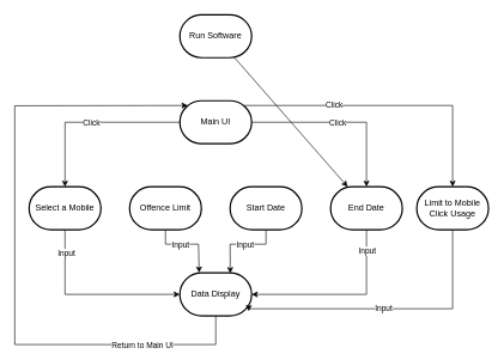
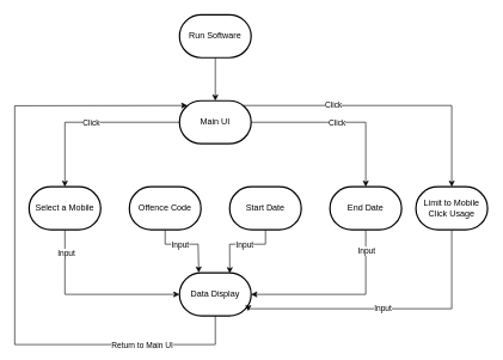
  <mxCell id="0" />
  <mxCell id="1" parent="0" />
  <mxCell id="2" value="Run Software" style="strokeWidth=2;html=1;shape=mxgraph.flowchart.terminator;whiteSpace=wrap;" parent="1" vertex="1"><mxGeometry x="250" y="20" width="100" height="60" as="geometry" /></mxCell>
  <mxCell id="3" style="edgeStyle=orthogonalEdgeStyle;rounded=0;orthogonalLoop=1;jettySize=auto;html=1;exitX=0.89;exitY=0.11;exitDx=0;exitDy=0;exitPerimeter=0;entryX=0.5;entryY=0;entryDx=0;entryDy=0;entryPerimeter=0;" edge="1" parent="1" source="5" target="28"><mxGeometry relative="1" as="geometry" /></mxCell>
  <mxCell id="4" value="Click" style="edgeLabel;html=1;align=center;verticalAlign=middle;resizable=0;points=[];" vertex="1" connectable="0" parent="3"><mxGeometry x="-0.382" y="1" relative="1" as="geometry"><mxPoint as="offset" /></mxGeometry></mxCell>
  <mxCell id="5" value="Main UI" style="strokeWidth=2;html=1;shape=mxgraph.flowchart.terminator;whiteSpace=wrap;" parent="1" vertex="1"><mxGeometry x="250" y="140" width="100" height="60" as="geometry" /></mxCell>
  <mxCell id="6" value="Select a Mobile" style="strokeWidth=2;html=1;shape=mxgraph.flowchart.terminator;whiteSpace=wrap;" parent="1" vertex="1"><mxGeometry x="40" y="260" width="100" height="60" as="geometry" /></mxCell>
- <mxCell id="7" value="Offence Limit" style="strokeWidth=2;html=1;shape=mxgraph.flowchart.terminator;whiteSpace=wrap;" parent="1" vertex="1"><mxGeometry x="180" y="260" width="100" height="60" as="geometry" /></mxCell>
+ <mxCell id="7" value="Offence Code" style="strokeWidth=2;html=1;shape=mxgraph.flowchart.terminator;whiteSpace=wrap;" parent="1" vertex="1"><mxGeometry x="180" y="260" width="100" height="60" as="geometry" /></mxCell>
  <mxCell id="8" value="Start Date" style="strokeWidth=2;html=1;shape=mxgraph.flowchart.terminator;whiteSpace=wrap;" parent="1" vertex="1"><mxGeometry x="320" y="260" width="100" height="60" as="geometry" /></mxCell>
  <mxCell id="9" value="End Date" style="strokeWidth=2;html=1;shape=mxgraph.flowchart.terminator;whiteSpace=wrap;" parent="1" vertex="1"><mxGeometry x="460" y="260" width="100" height="60" as="geometry" /></mxCell>
  <mxCell id="10" value="Data Display" style="strokeWidth=2;html=1;shape=mxgraph.flowchart.terminator;whiteSpace=wrap;" parent="1" vertex="1"><mxGeometry x="250" y="380" width="100" height="60" as="geometry" /></mxCell>
- <mxCell id="11" value="" style="endArrow=classic;html=1;rounded=0;" parent="1" source="2" target="9" edge="1"><mxGeometry width="50" height="50" relative="1" as="geometry"><mxPoint x="80" y="180" as="sourcePoint" /><mxPoint x="130" y="130" as="targetPoint" /></mxGeometry></mxCell>
+ <mxCell id="11" value="" style="endArrow=classic;html=1;rounded=0;" parent="1" source="2" target="5" edge="1"><mxGeometry width="50" height="50" relative="1" as="geometry"><mxPoint x="80" y="180" as="sourcePoint" /><mxPoint x="130" y="130" as="targetPoint" /></mxGeometry></mxCell>
  <mxCell id="12" value="" style="endArrow=classic;html=1;rounded=0;exitX=0.5;exitY=1;exitDx=0;exitDy=0;exitPerimeter=0;entryX=0.269;entryY=-0.003;entryDx=0;entryDy=0;entryPerimeter=0;" parent="1" source="7" target="10" edge="1"><mxGeometry width="50" height="50" relative="1" as="geometry"><mxPoint x="310" y="90" as="sourcePoint" /><mxPoint x="310" y="150" as="targetPoint" /><Array as="points"><mxPoint x="230" y="340" /><mxPoint x="276" y="340" /></Array></mxGeometry></mxCell>
  <mxCell id="13" value="Input" style="edgeLabel;html=1;align=center;verticalAlign=middle;resizable=0;points=[];" parent="12" connectable="0" vertex="1"><mxGeometry x="0.032" relative="1" as="geometry"><mxPoint x="-15" as="offset" /></mxGeometry></mxCell>
  <mxCell id="14" value="" style="endArrow=classic;html=1;rounded=0;exitX=1;exitY=0.5;exitDx=0;exitDy=0;exitPerimeter=0;entryX=0.5;entryY=0;entryDx=0;entryDy=0;entryPerimeter=0;" parent="1" source="5" target="9" edge="1"><mxGeometry width="50" height="50" relative="1" as="geometry"><mxPoint x="320" y="100" as="sourcePoint" /><mxPoint x="320" y="160" as="targetPoint" /><Array as="points"><mxPoint x="510" y="170" /></Array></mxGeometry></mxCell>
  <mxCell id="15" value="Click" style="edgeLabel;html=1;align=center;verticalAlign=middle;resizable=0;points=[];" parent="14" connectable="0" vertex="1"><mxGeometry x="-0.051" y="-3" relative="1" as="geometry"><mxPoint y="-3" as="offset" /></mxGeometry></mxCell>
  <mxCell id="16" value="" style="endArrow=classic;html=1;rounded=0;" parent="1" source="5" target="6" edge="1"><mxGeometry width="50" height="50" relative="1" as="geometry"><mxPoint x="210" y="150" as="sourcePoint" /><mxPoint x="210" y="210" as="targetPoint" /><Array as="points"><mxPoint x="90" y="170" /></Array></mxGeometry></mxCell>
  <mxCell id="17" value="Click" style="edgeLabel;html=1;align=center;verticalAlign=middle;resizable=0;points=[];" parent="16" connectable="0" vertex="1"><mxGeometry x="-0.005" relative="1" as="geometry"><mxPoint as="offset" /></mxGeometry></mxCell>
  <mxCell id="18" value="" style="endArrow=classic;html=1;rounded=0;exitX=0.5;exitY=1;exitDx=0;exitDy=0;exitPerimeter=0;entryX=1;entryY=0.5;entryDx=0;entryDy=0;entryPerimeter=0;" parent="1" source="9" target="10" edge="1"><mxGeometry width="50" height="50" relative="1" as="geometry"><mxPoint x="240" y="330" as="sourcePoint" /><mxPoint x="286.9" y="389.82" as="targetPoint" /><Array as="points"><mxPoint x="510" y="410" /></Array></mxGeometry></mxCell>
  <mxCell id="19" value="Input" style="edgeLabel;html=1;align=center;verticalAlign=middle;resizable=0;points=[];" parent="18" connectable="0" vertex="1"><mxGeometry x="-0.771" y="5" relative="1" as="geometry"><mxPoint x="-5" as="offset" /></mxGeometry></mxCell>
  <mxCell id="20" value="" style="endArrow=classic;html=1;rounded=0;exitX=0.5;exitY=1;exitDx=0;exitDy=0;exitPerimeter=0;entryX=0;entryY=0.5;entryDx=0;entryDy=0;entryPerimeter=0;" parent="1" source="6" target="10" edge="1"><mxGeometry width="50" height="50" relative="1" as="geometry"><mxPoint x="110" y="365" as="sourcePoint" /><mxPoint x="156.9" y="424.82" as="targetPoint" /><Array as="points"><mxPoint x="90" y="410" /></Array></mxGeometry></mxCell>
  <mxCell id="21" value="Input" style="edgeLabel;html=1;align=center;verticalAlign=middle;resizable=0;points=[];" parent="20" connectable="0" vertex="1"><mxGeometry x="-0.747" y="1" relative="1" as="geometry"><mxPoint as="offset" /></mxGeometry></mxCell>
  <mxCell id="22" value="" style="endArrow=classic;html=1;rounded=0;exitX=0.5;exitY=1;exitDx=0;exitDy=0;exitPerimeter=0;entryX=0.702;entryY=0.01;entryDx=0;entryDy=0;entryPerimeter=0;" parent="1" source="8" target="10" edge="1"><mxGeometry width="50" height="50" relative="1" as="geometry"><mxPoint x="260" y="350" as="sourcePoint" /><mxPoint x="306.9" y="409.82" as="targetPoint" /><Array as="points"><mxPoint x="370" y="340" /><mxPoint x="320" y="340" /></Array></mxGeometry></mxCell>
  <mxCell id="23" value="Input" style="edgeLabel;html=1;align=center;verticalAlign=middle;resizable=0;points=[];" parent="22" connectable="0" vertex="1"><mxGeometry x="0.02" y="1" relative="1" as="geometry"><mxPoint x="6" as="offset" /></mxGeometry></mxCell>
  <mxCell id="24" value="" style="endArrow=classic;html=1;rounded=0;exitX=0.5;exitY=1;exitDx=0;exitDy=0;exitPerimeter=0;entryX=0.11;entryY=0.11;entryDx=0;entryDy=0;entryPerimeter=0;" parent="1" source="10" target="5" edge="1"><mxGeometry width="50" height="50" relative="1" as="geometry"><mxPoint x="80" y="590" as="sourcePoint" /><mxPoint x="130" y="540" as="targetPoint" /><Array as="points"><mxPoint x="300" y="480" /><mxPoint x="20" y="480" /><mxPoint x="20" y="147" /></Array></mxGeometry></mxCell>
  <mxCell id="25" value="Return to Main UI" style="edgeLabel;html=1;align=center;verticalAlign=middle;resizable=0;points=[];" parent="24" connectable="0" vertex="1"><mxGeometry x="-0.681" y="1" relative="1" as="geometry"><mxPoint as="offset" /></mxGeometry></mxCell>
  <mxCell id="26" style="edgeStyle=orthogonalEdgeStyle;rounded=0;orthogonalLoop=1;jettySize=auto;html=1;entryX=0.96;entryY=0.892;entryDx=0;entryDy=0;entryPerimeter=0;" edge="1" parent="1" source="28" target="10"><mxGeometry relative="1" as="geometry"><Array as="points"><mxPoint x="630" y="430" /><mxPoint x="346" y="430" /></Array></mxGeometry></mxCell>
  <mxCell id="27" value="Input" style="edgeLabel;html=1;align=center;verticalAlign=middle;resizable=0;points=[];" vertex="1" connectable="0" parent="26"><mxGeometry x="0.042" y="-1" relative="1" as="geometry"><mxPoint as="offset" /></mxGeometry></mxCell>
  <mxCell id="28" value="Limit to Mobile Click Usage" style="strokeWidth=2;html=1;shape=mxgraph.flowchart.terminator;whiteSpace=wrap;" vertex="1" parent="1"><mxGeometry x="580" y="260" width="100" height="60" as="geometry" /></mxCell>
